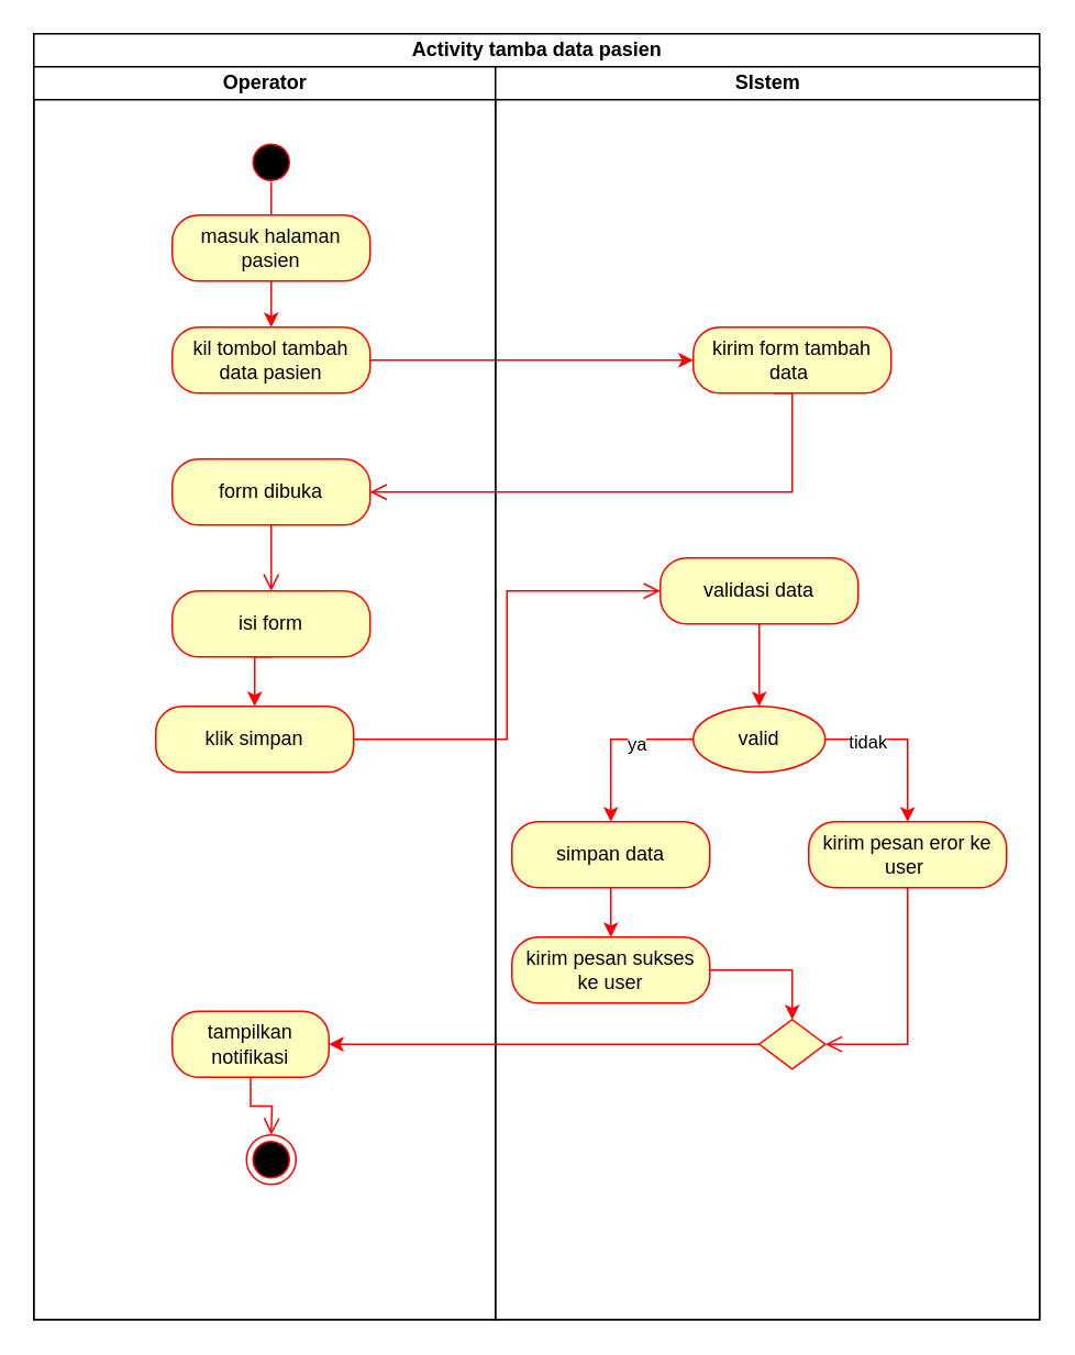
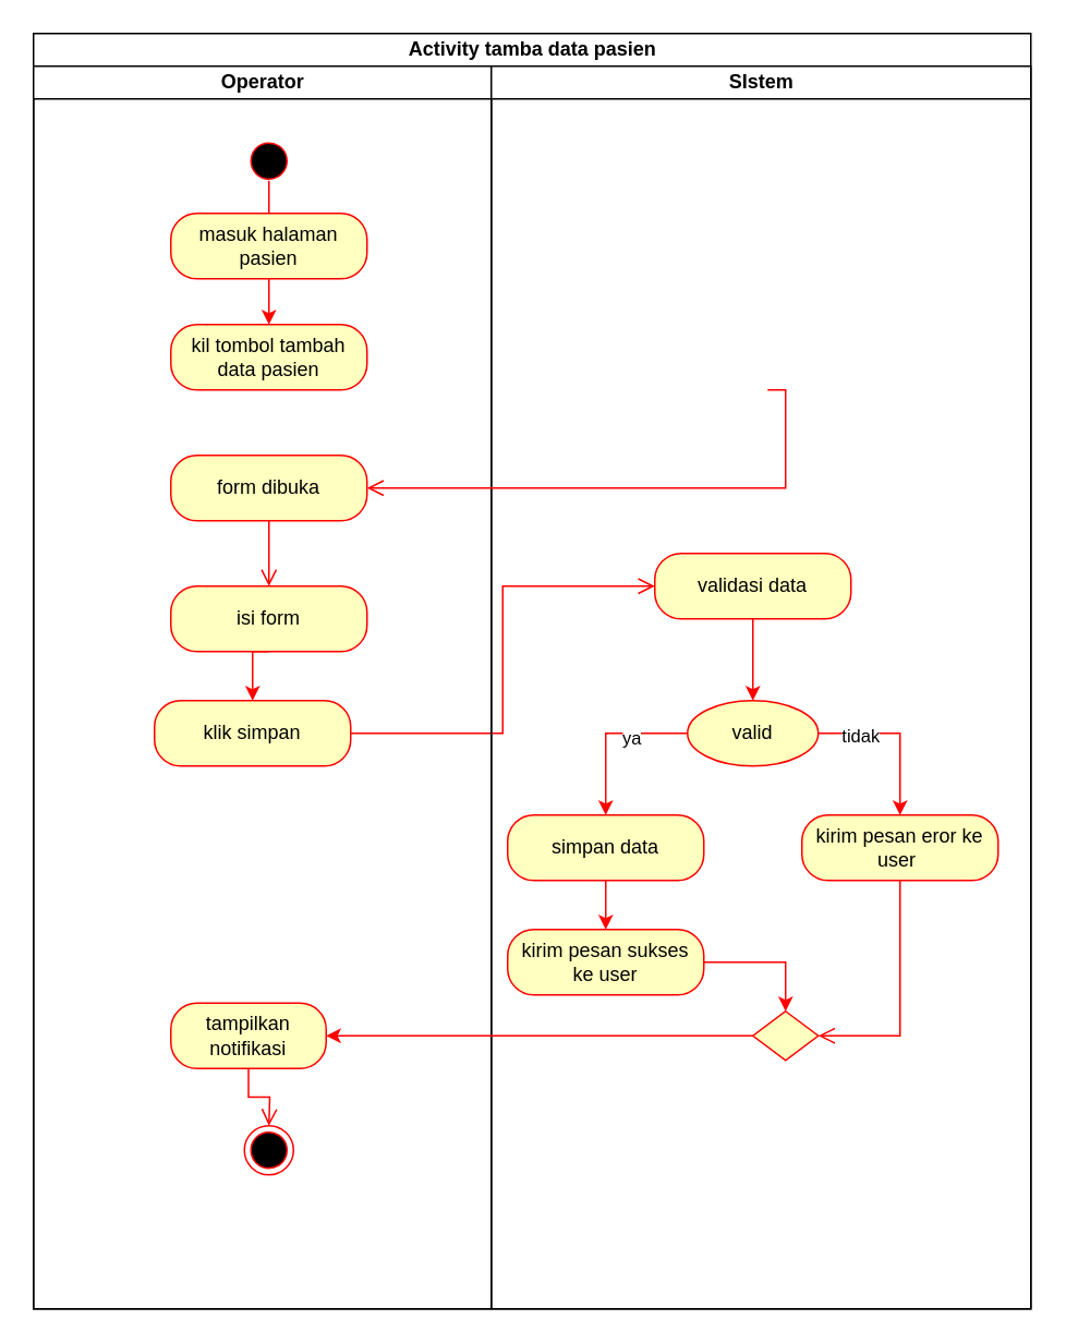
  <mxCell id="0" />
  <mxCell id="1" parent="0" />
  <mxCell id="2" value="Activity tamba data pasien" style="swimlane;childLayout=stackLayout;resizeParent=1;resizeParentMax=0;startSize=20;html=1;" parent="1" vertex="1"><mxGeometry x="20" y="20" width="610" height="780" as="geometry" /></mxCell>
  <mxCell id="3" value="Operator" style="swimlane;startSize=20;html=1;" parent="2" vertex="1"><mxGeometry y="20" width="280" height="760" as="geometry" /></mxCell>
  <mxCell id="4" value="" style="ellipse;html=1;shape=startState;fillColor=#000000;strokeColor=#ff0000;" parent="3" vertex="1"><mxGeometry x="129.0" y="43" width="30" height="30" as="geometry" /></mxCell>
  <mxCell id="5" value="" style="edgeStyle=orthogonalEdgeStyle;html=1;verticalAlign=bottom;endArrow=open;endSize=8;strokeColor=#ff0000;rounded=0;" parent="3" edge="1"><mxGeometry relative="1" as="geometry"><mxPoint x="144.0" y="100" as="targetPoint" /><mxPoint x="144" y="70" as="sourcePoint" /></mxGeometry></mxCell>
  <mxCell id="6" value="kil tombol tambah data pasien" style="rounded=1;whiteSpace=wrap;html=1;arcSize=40;fontColor=#000000;fillColor=#ffffc0;strokeColor=#ff0000;" parent="3" vertex="1"><mxGeometry x="84.0" y="158" width="120" height="40" as="geometry" /></mxCell>
  <mxCell id="7" value="form dibuka" style="rounded=1;whiteSpace=wrap;html=1;arcSize=40;fontColor=#000000;fillColor=#ffffc0;strokeColor=#ff0000;" parent="3" vertex="1"><mxGeometry x="84" y="238" width="120" height="40" as="geometry" /></mxCell>
  <mxCell id="8" value="" style="edgeStyle=orthogonalEdgeStyle;html=1;verticalAlign=bottom;endArrow=open;endSize=8;strokeColor=#ff0000;rounded=0;entryX=0.5;entryY=0;entryDx=0;entryDy=0;" parent="3" source="7" target="10" edge="1"><mxGeometry relative="1" as="geometry"><mxPoint x="144" y="328" as="targetPoint" /></mxGeometry></mxCell>
  <mxCell id="9" style="edgeStyle=orthogonalEdgeStyle;rounded=0;orthogonalLoop=1;jettySize=auto;html=1;exitX=0.5;exitY=1;exitDx=0;exitDy=0;entryX=0.5;entryY=0;entryDx=0;entryDy=0;strokeColor=light-dark(#ff0000, #ededed);" parent="3" source="10" target="11" edge="1"><mxGeometry relative="1" as="geometry" /></mxCell>
  <mxCell id="10" value="isi form" style="rounded=1;whiteSpace=wrap;html=1;arcSize=40;fontColor=#000000;fillColor=#ffffc0;strokeColor=#ff0000;" parent="3" vertex="1"><mxGeometry x="84" y="318" width="120" height="40" as="geometry" /></mxCell>
  <mxCell id="11" value="klik simpan" style="rounded=1;whiteSpace=wrap;html=1;arcSize=40;fontColor=#000000;fillColor=#ffffc0;strokeColor=#ff0000;" parent="3" vertex="1"><mxGeometry x="74" y="388" width="120" height="40" as="geometry" /></mxCell>
  <mxCell id="12" value="" style="ellipse;html=1;shape=endState;fillColor=#000000;strokeColor=#ff0000;" parent="3" vertex="1"><mxGeometry x="129.0" y="648" width="30" height="30" as="geometry" /></mxCell>
  <mxCell id="13" value="tampilkan notifikasi" style="rounded=1;whiteSpace=wrap;html=1;arcSize=40;fontColor=#000000;fillColor=#ffffc0;strokeColor=#ff0000;" parent="3" vertex="1"><mxGeometry x="84" y="573" width="95" height="40" as="geometry" /></mxCell>
  <mxCell id="14" value="" style="edgeStyle=orthogonalEdgeStyle;html=1;verticalAlign=bottom;endArrow=open;endSize=8;strokeColor=#ff0000;rounded=0;" parent="3" source="13" edge="1"><mxGeometry relative="1" as="geometry"><mxPoint x="144" y="648" as="targetPoint" /></mxGeometry></mxCell>
  <mxCell id="15" style="edgeStyle=orthogonalEdgeStyle;rounded=0;orthogonalLoop=1;jettySize=auto;html=1;exitX=0.5;exitY=1;exitDx=0;exitDy=0;entryX=0.5;entryY=0;entryDx=0;entryDy=0;strokeColor=#FF0000;" edge="1" parent="3" source="16" target="6"><mxGeometry relative="1" as="geometry" /></mxCell>
  <mxCell id="16" value="masuk halaman pasien" style="rounded=1;whiteSpace=wrap;html=1;arcSize=40;fontColor=#000000;fillColor=#ffffc0;strokeColor=#ff0000;" vertex="1" parent="3"><mxGeometry x="84" y="90" width="120" height="40" as="geometry" /></mxCell>
- <mxCell id="17" style="edgeStyle=orthogonalEdgeStyle;rounded=0;orthogonalLoop=1;jettySize=auto;html=1;exitX=1;exitY=0.5;exitDx=0;exitDy=0;entryX=0;entryY=0.5;entryDx=0;entryDy=0;strokeColor=#FF0000;" parent="2" source="6" target="20" edge="1"><mxGeometry relative="1" as="geometry" /></mxCell>
  <mxCell id="18" value="" style="edgeStyle=orthogonalEdgeStyle;html=1;verticalAlign=bottom;endArrow=open;endSize=8;strokeColor=#ff0000;rounded=0;entryX=0;entryY=0.5;entryDx=0;entryDy=0;" parent="2" source="11" target="22" edge="1"><mxGeometry relative="1" as="geometry"><mxPoint x="235" y="518" as="targetPoint" /></mxGeometry></mxCell>
  <mxCell id="19" value="SIstem" style="swimlane;startSize=20;html=1;" parent="2" vertex="1"><mxGeometry x="280" y="20" width="330" height="760" as="geometry" /></mxCell>
- <mxCell id="20" value="kirim form tambah data&amp;nbsp;" style="rounded=1;whiteSpace=wrap;html=1;arcSize=40;fontColor=#000000;fillColor=#ffffc0;strokeColor=#ff0000;" parent="19" vertex="1"><mxGeometry x="120" y="158" width="120" height="40" as="geometry" /></mxCell>
  <mxCell id="21" style="edgeStyle=orthogonalEdgeStyle;rounded=0;orthogonalLoop=1;jettySize=auto;html=1;exitX=0.5;exitY=1;exitDx=0;exitDy=0;entryX=0.5;entryY=0;entryDx=0;entryDy=0;strokeColor=light-dark(#ff0000, #ededed);" parent="19" source="22" target="27" edge="1"><mxGeometry relative="1" as="geometry" /></mxCell>
  <mxCell id="22" value="validasi data" style="rounded=1;whiteSpace=wrap;html=1;arcSize=40;fontColor=#000000;fillColor=#ffffc0;strokeColor=#ff0000;" parent="19" vertex="1"><mxGeometry x="100" y="298" width="120" height="40" as="geometry" /></mxCell>
  <mxCell id="23" style="edgeStyle=orthogonalEdgeStyle;rounded=0;orthogonalLoop=1;jettySize=auto;html=1;exitX=0;exitY=0.5;exitDx=0;exitDy=0;entryX=0.5;entryY=0;entryDx=0;entryDy=0;strokeColor=#FF0000;" parent="19" source="27" target="32" edge="1"><mxGeometry relative="1" as="geometry" /></mxCell>
  <mxCell id="24" value="ya" style="edgeLabel;html=1;align=center;verticalAlign=middle;resizable=0;points=[];" vertex="1" connectable="0" parent="23"><mxGeometry x="-0.3" y="2" relative="1" as="geometry"><mxPoint as="offset" /></mxGeometry></mxCell>
  <mxCell id="25" style="edgeStyle=orthogonalEdgeStyle;rounded=0;orthogonalLoop=1;jettySize=auto;html=1;exitX=1;exitY=0.5;exitDx=0;exitDy=0;entryX=0.5;entryY=0;entryDx=0;entryDy=0;strokeColor=light-dark(#ff0000, #ededed);" parent="19" source="27" target="29" edge="1"><mxGeometry relative="1" as="geometry" /></mxCell>
  <mxCell id="26" value="tidak" style="edgeLabel;html=1;align=center;verticalAlign=middle;resizable=0;points=[];" vertex="1" connectable="0" parent="25"><mxGeometry x="-0.5" y="-1" relative="1" as="geometry"><mxPoint as="offset" /></mxGeometry></mxCell>
  <mxCell id="27" value="valid" style="ellipse;whiteSpace=wrap;html=1;fontColor=#000000;fillColor=#ffffc0;strokeColor=#ff0000;" parent="19" vertex="1"><mxGeometry x="120" y="388" width="80" height="40" as="geometry" /></mxCell>
  <mxCell id="28" value="" style="edgeStyle=elbowEdgeStyle;html=1;verticalAlign=bottom;endArrow=open;endSize=8;strokeColor=#ff0000;rounded=0;" parent="19" edge="1"><mxGeometry relative="1" as="geometry"><mxPoint x="-76" y="258" as="targetPoint" /><mxPoint x="169" y="198" as="sourcePoint" /><Array as="points"><mxPoint x="180" y="258" /></Array></mxGeometry></mxCell>
  <mxCell id="29" value="kirim pesan eror ke user&amp;nbsp;" style="rounded=1;whiteSpace=wrap;html=1;arcSize=40;fontColor=#000000;fillColor=#ffffc0;strokeColor=#ff0000;" parent="19" vertex="1"><mxGeometry x="190" y="458" width="120" height="40" as="geometry" /></mxCell>
  <mxCell id="30" value="" style="edgeStyle=orthogonalEdgeStyle;html=1;verticalAlign=bottom;endArrow=open;endSize=8;strokeColor=#ff0000;rounded=0;entryX=1;entryY=0.5;entryDx=0;entryDy=0;" parent="19" source="29" target="35" edge="1"><mxGeometry relative="1" as="geometry"><mxPoint x="250" y="558" as="targetPoint" /></mxGeometry></mxCell>
  <mxCell id="31" style="edgeStyle=orthogonalEdgeStyle;rounded=0;orthogonalLoop=1;jettySize=auto;html=1;exitX=0.5;exitY=1;exitDx=0;exitDy=0;entryX=0.5;entryY=0;entryDx=0;entryDy=0;strokeColor=#FF0000;" parent="19" source="32" target="34" edge="1"><mxGeometry relative="1" as="geometry" /></mxCell>
  <mxCell id="32" value="simpan data" style="rounded=1;whiteSpace=wrap;html=1;arcSize=40;fontColor=#000000;fillColor=#ffffc0;strokeColor=#ff0000;" parent="19" vertex="1"><mxGeometry x="10" y="458" width="120" height="40" as="geometry" /></mxCell>
  <mxCell id="33" style="edgeStyle=orthogonalEdgeStyle;rounded=0;orthogonalLoop=1;jettySize=auto;html=1;exitX=1;exitY=0.5;exitDx=0;exitDy=0;entryX=0.5;entryY=0;entryDx=0;entryDy=0;strokeColor=#FF0000;" parent="19" source="34" target="35" edge="1"><mxGeometry relative="1" as="geometry" /></mxCell>
  <mxCell id="34" value="kirim pesan sukses ke user" style="rounded=1;whiteSpace=wrap;html=1;arcSize=40;fontColor=#000000;fillColor=#ffffc0;strokeColor=#ff0000;" parent="19" vertex="1"><mxGeometry x="10" y="528" width="120" height="40" as="geometry" /></mxCell>
  <mxCell id="35" value="" style="rhombus;whiteSpace=wrap;html=1;fontColor=#000000;fillColor=#ffffc0;strokeColor=#ff0000;" parent="19" vertex="1"><mxGeometry x="160" y="578" width="40" height="30" as="geometry" /></mxCell>
  <mxCell id="36" style="edgeStyle=orthogonalEdgeStyle;rounded=0;orthogonalLoop=1;jettySize=auto;html=1;exitX=0;exitY=0.5;exitDx=0;exitDy=0;entryX=1;entryY=0.5;entryDx=0;entryDy=0;strokeColor=#FF0000;" parent="2" source="35" target="13" edge="1"><mxGeometry relative="1" as="geometry" /></mxCell>
